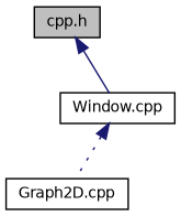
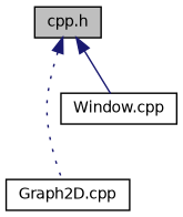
  digraph {
    node [color=black fillcolor=white fontname=Helvetica fontsize=10 shape=record style=filled]
    edge [color=midnightblue dir=back fontname=Helvetica fontsize=10 labelfontname=Helvetica labelfontsize=10]
    n1 [fillcolor=grey75 fontcolor=black height=0.2 label="cpp.h" width=0.4]
    n2 [height=0.2 label="Graph2D.cpp" width=0.4]
    n3 [height=0.2 label="Window.cpp" width=0.4]
-   n3 -> n2 [style=dotted]
+   n1 -> n2 [style=dotted]
    n1 -> n3 [style=solid]
  }
